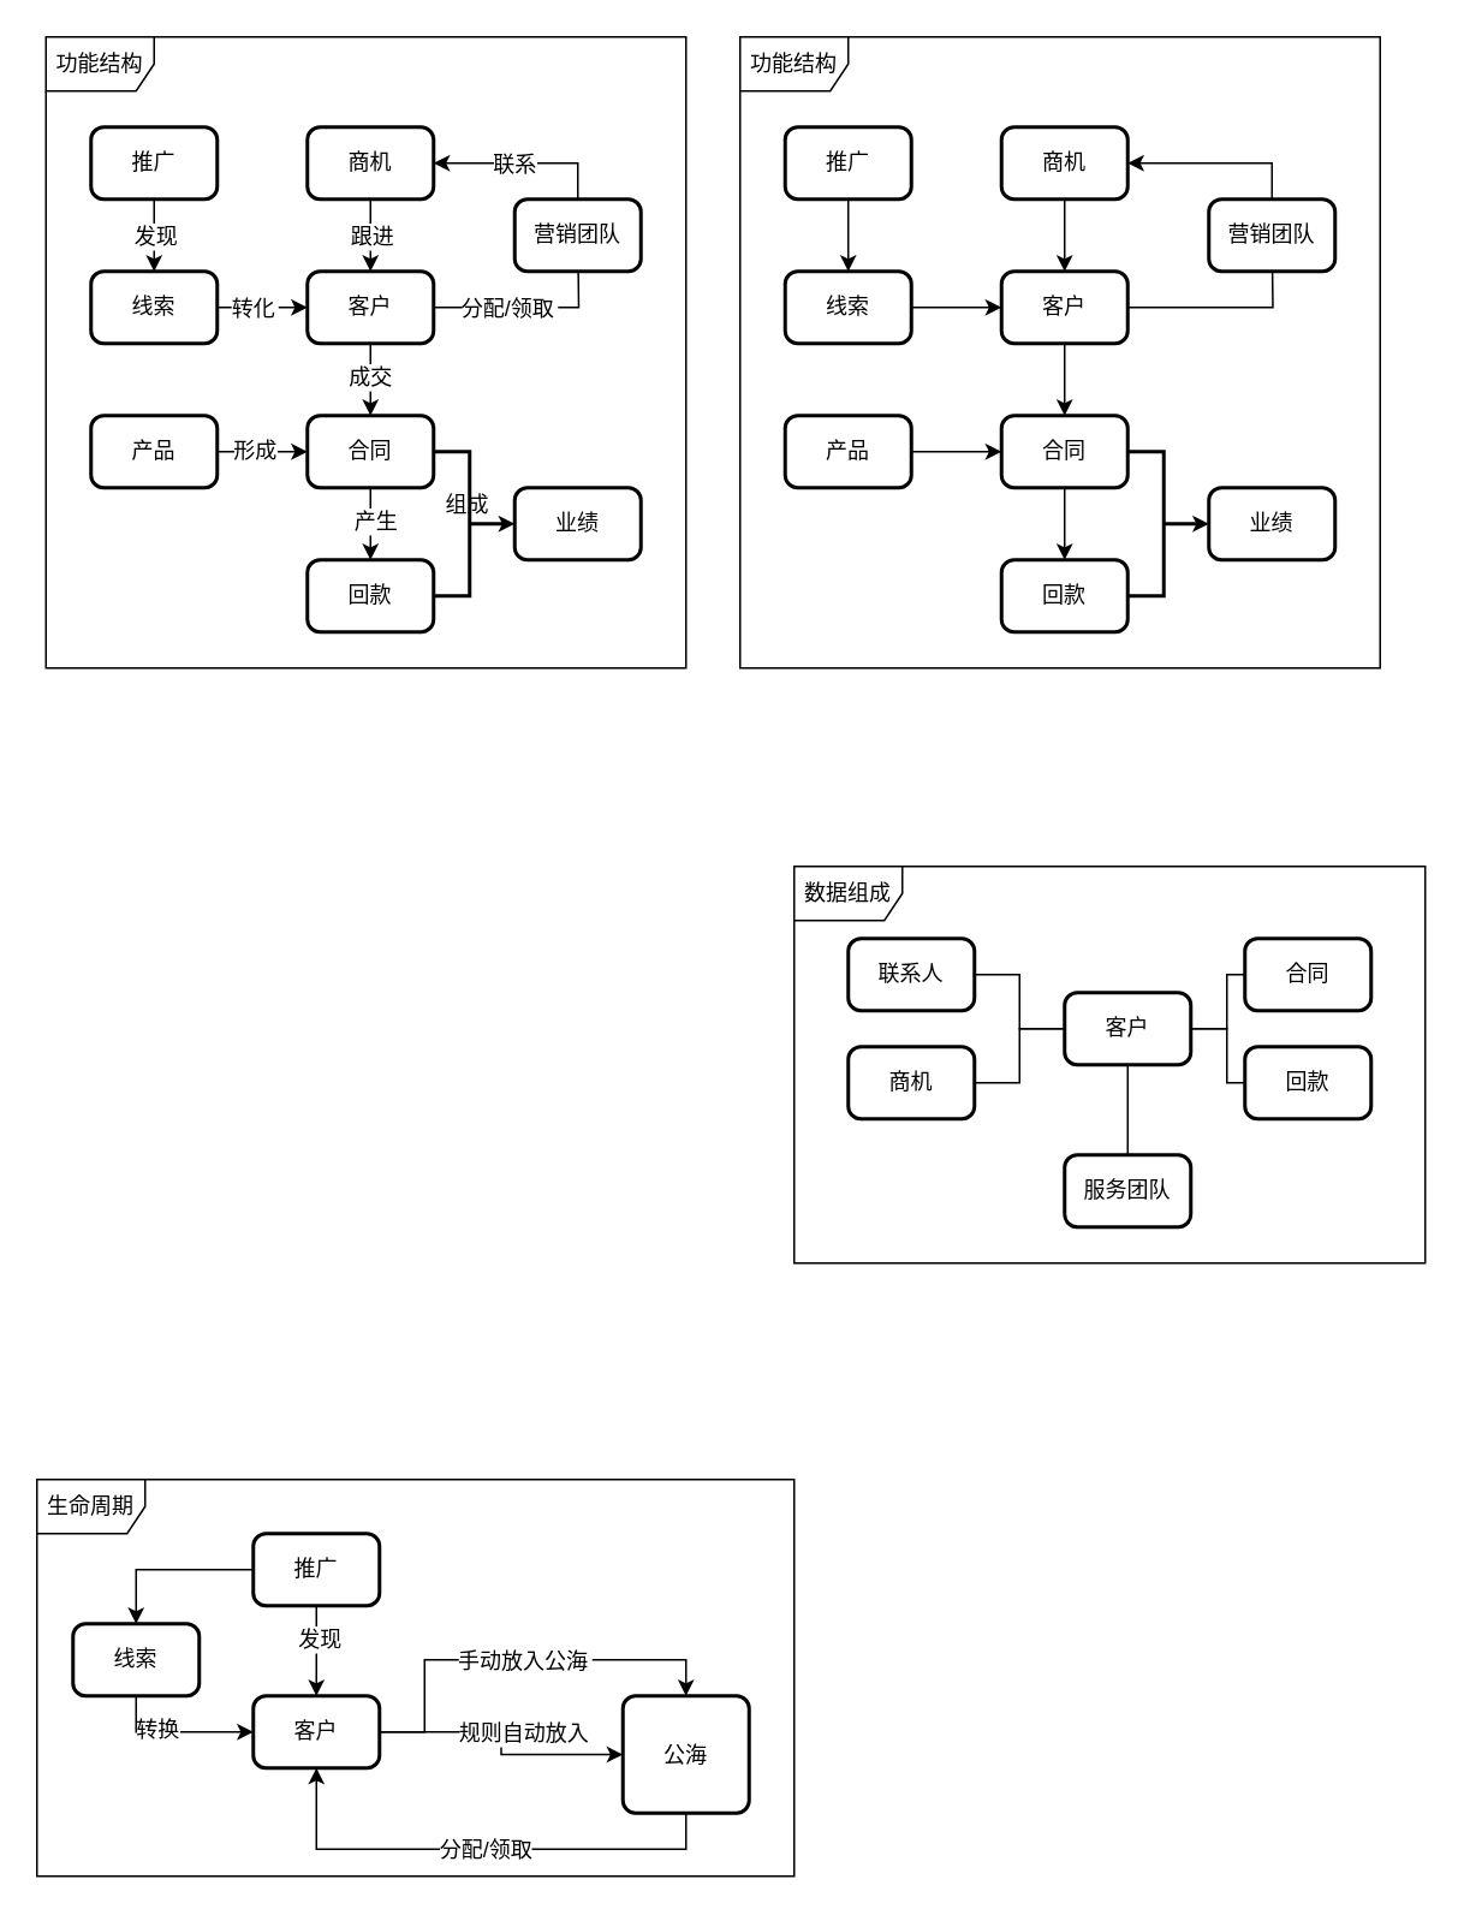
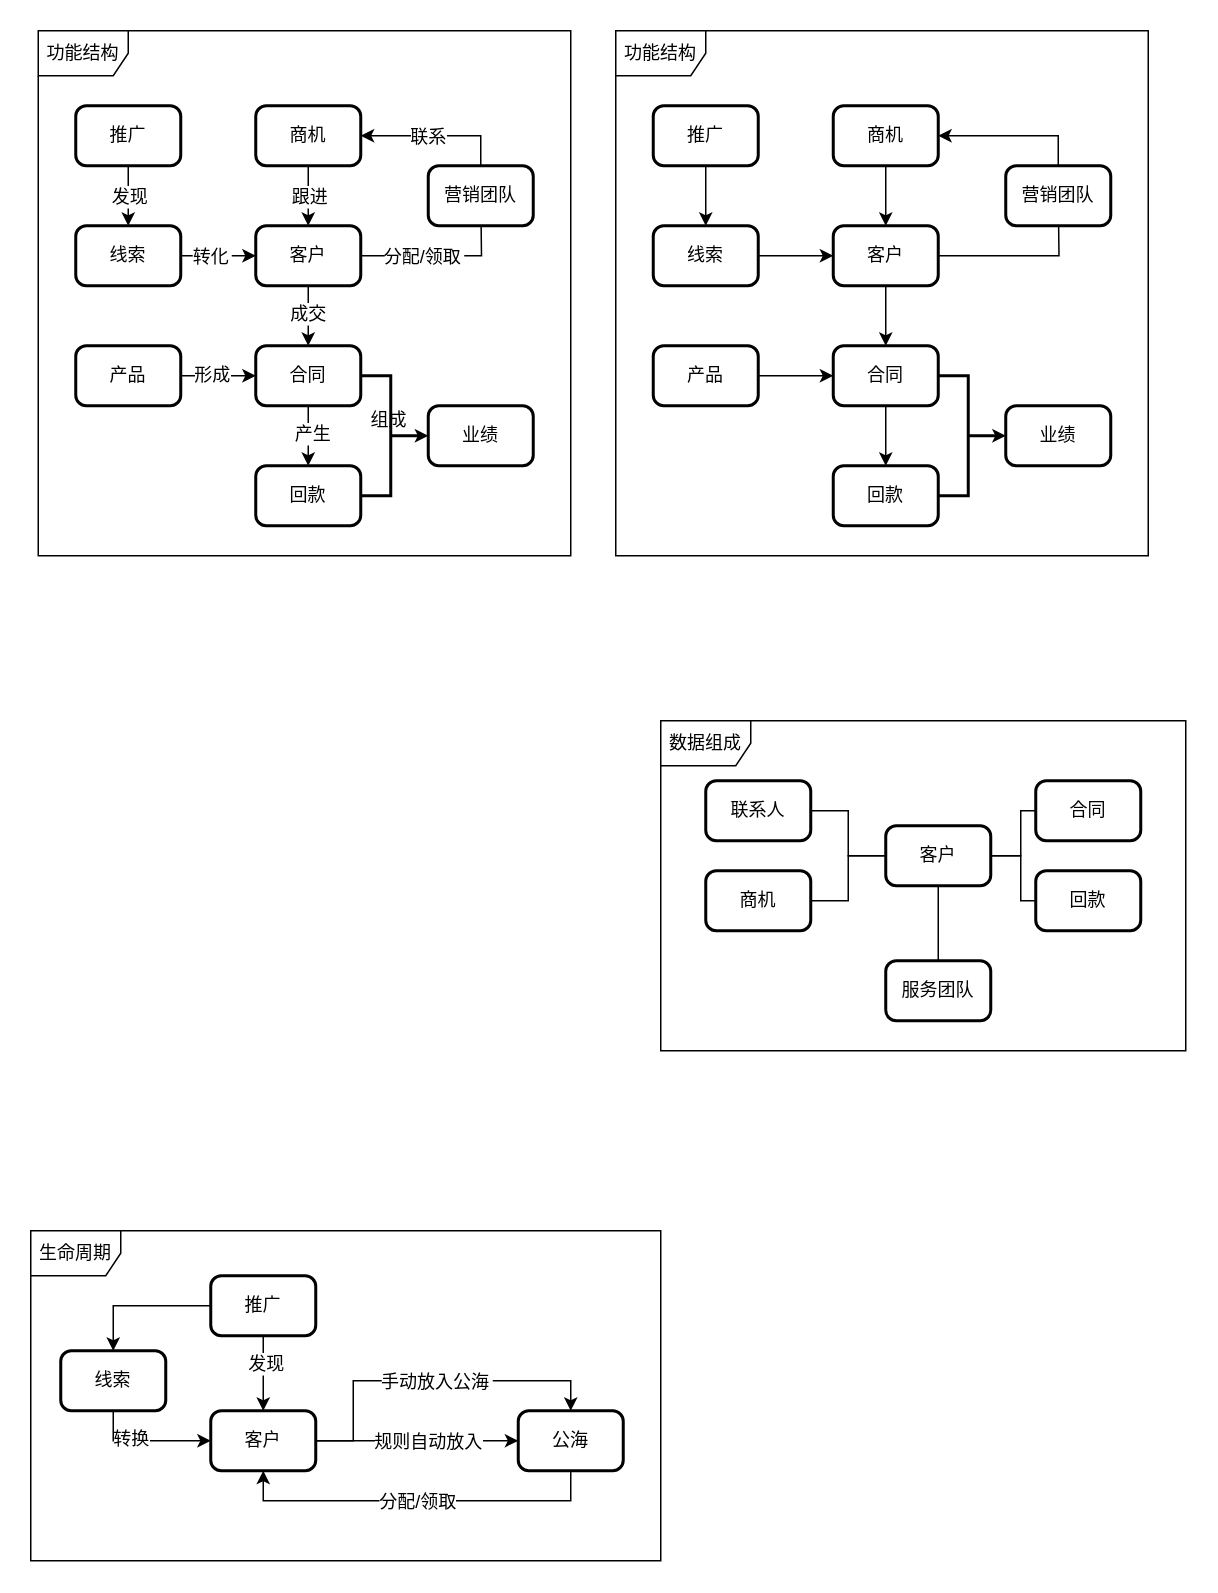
  <mxCell id="0" />
  <mxCell id="1" parent="0" />
  <mxCell id="2" value="生命周期" style="shape=umlFrame;whiteSpace=wrap;html=1;" vertex="1" parent="1"><mxGeometry x="20" y="820" width="420" height="220" as="geometry" /></mxCell>
  <mxCell id="3" value="功能结构" style="shape=umlFrame;whiteSpace=wrap;html=1;" vertex="1" parent="1"><mxGeometry x="25" y="20" width="355" height="350" as="geometry" /></mxCell>
  <mxCell id="4" value="" style="edgeStyle=orthogonalEdgeStyle;rounded=0;orthogonalLoop=1;jettySize=auto;html=1;" edge="1" parent="1" source="8" target="14"><mxGeometry relative="1" as="geometry" /></mxCell>
  <mxCell id="5" value="转化" style="text;resizable=0;points=[];align=center;verticalAlign=middle;labelBackgroundColor=#ffffff;" vertex="1" connectable="0" parent="4"><mxGeometry x="-0.4" y="2" relative="1" as="geometry"><mxPoint x="5" y="2" as="offset" /></mxGeometry></mxCell>
  <mxCell id="6" value="" style="edgeStyle=orthogonalEdgeStyle;rounded=0;orthogonalLoop=1;jettySize=auto;html=1;" edge="1" parent="1" source="9" target="8"><mxGeometry relative="1" as="geometry" /></mxCell>
  <mxCell id="7" value="发现" style="text;html=1;resizable=0;points=[];align=center;verticalAlign=middle;labelBackgroundColor=#ffffff;" vertex="1" connectable="0" parent="6"><mxGeometry relative="1" as="geometry"><mxPoint as="offset" /></mxGeometry></mxCell>
  <mxCell id="8" value="线索" style="rounded=1;whiteSpace=wrap;html=1;absoluteArcSize=1;arcSize=14;strokeWidth=2;" vertex="1" parent="1"><mxGeometry x="50" y="150" width="70" height="40" as="geometry" /></mxCell>
  <mxCell id="9" value="推广" style="rounded=1;whiteSpace=wrap;html=1;absoluteArcSize=1;arcSize=14;strokeWidth=2;" vertex="1" parent="1"><mxGeometry x="50" y="70" width="70" height="40" as="geometry" /></mxCell>
  <mxCell id="10" value="" style="edgeStyle=orthogonalEdgeStyle;rounded=0;orthogonalLoop=1;jettySize=auto;html=1;" edge="1" parent="1" source="28" target="14"><mxGeometry relative="1" as="geometry" /></mxCell>
  <mxCell id="11" value="跟进" style="text;html=1;resizable=0;points=[];align=center;verticalAlign=middle;labelBackgroundColor=#ffffff;" vertex="1" connectable="0" parent="10"><mxGeometry x="-0.4" y="3" relative="1" as="geometry"><mxPoint x="-3" y="8" as="offset" /></mxGeometry></mxCell>
  <mxCell id="12" value="" style="edgeStyle=orthogonalEdgeStyle;rounded=0;orthogonalLoop=1;jettySize=auto;html=1;" edge="1" parent="1" source="14" target="24"><mxGeometry relative="1" as="geometry" /></mxCell>
  <mxCell id="13" value="成交" style="text;html=1;resizable=0;points=[];align=center;verticalAlign=middle;labelBackgroundColor=#ffffff;" vertex="1" connectable="0" parent="12"><mxGeometry x="-0.1" y="-1" relative="1" as="geometry"><mxPoint as="offset" /></mxGeometry></mxCell>
  <mxCell id="14" value="客户" style="rounded=1;whiteSpace=wrap;html=1;absoluteArcSize=1;arcSize=14;strokeWidth=2;" vertex="1" parent="1"><mxGeometry x="170" y="150" width="70" height="40" as="geometry" /></mxCell>
  <mxCell id="15" value="" style="edgeStyle=orthogonalEdgeStyle;rounded=0;orthogonalLoop=1;jettySize=auto;html=1;exitX=1;exitY=0.5;exitDx=0;exitDy=0;entryX=0.5;entryY=1;entryDx=0;entryDy=0;" edge="1" parent="1" source="14"><mxGeometry relative="1" as="geometry"><mxPoint x="320" y="130" as="targetPoint" /></mxGeometry></mxCell>
  <mxCell id="16" value="分配/领取" style="text;resizable=0;points=[];align=center;verticalAlign=middle;labelBackgroundColor=#ffffff;" vertex="1" connectable="0" parent="15"><mxGeometry x="-0.443" y="2" relative="1" as="geometry"><mxPoint x="7" y="2" as="offset" /></mxGeometry></mxCell>
  <mxCell id="17" value="" style="edgeStyle=orthogonalEdgeStyle;rounded=0;orthogonalLoop=1;jettySize=auto;html=1;exitX=0.5;exitY=0;exitDx=0;exitDy=0;entryX=1;entryY=0.5;entryDx=0;entryDy=0;" edge="1" parent="1" source="19" target="28"><mxGeometry relative="1" as="geometry" /></mxCell>
  <mxCell id="18" value="联系" style="text;html=1;resizable=0;points=[];align=center;verticalAlign=middle;labelBackgroundColor=#ffffff;" vertex="1" connectable="0" parent="17"><mxGeometry x="-0.156" relative="1" as="geometry"><mxPoint x="-14" as="offset" /></mxGeometry></mxCell>
  <mxCell id="19" value="营销团队" style="rounded=1;whiteSpace=wrap;html=1;absoluteArcSize=1;arcSize=14;strokeWidth=2;" vertex="1" parent="1"><mxGeometry x="285" y="110" width="70" height="40" as="geometry" /></mxCell>
  <mxCell id="20" value="" style="edgeStyle=orthogonalEdgeStyle;rounded=0;orthogonalLoop=1;jettySize=auto;html=1;" edge="1" parent="1" source="24" target="26"><mxGeometry relative="1" as="geometry" /></mxCell>
  <mxCell id="21" value="产生" style="text;html=1;resizable=0;points=[];align=center;verticalAlign=middle;labelBackgroundColor=#ffffff;" vertex="1" connectable="0" parent="20"><mxGeometry x="-0.1" y="2" relative="1" as="geometry"><mxPoint as="offset" /></mxGeometry></mxCell>
  <mxCell id="22" value="" style="edgeStyle=orthogonalEdgeStyle;rounded=0;orthogonalLoop=1;jettySize=auto;html=1;" edge="1" parent="1" source="25" target="24"><mxGeometry relative="1" as="geometry" /></mxCell>
  <mxCell id="23" value="形成" style="text;html=1;resizable=0;points=[];align=center;verticalAlign=middle;labelBackgroundColor=#ffffff;" vertex="1" connectable="0" parent="22"><mxGeometry x="-0.2" y="1" relative="1" as="geometry"><mxPoint as="offset" /></mxGeometry></mxCell>
  <mxCell id="24" value="合同" style="rounded=1;whiteSpace=wrap;html=1;absoluteArcSize=1;arcSize=14;strokeWidth=2;" vertex="1" parent="1"><mxGeometry x="170" y="230" width="70" height="40" as="geometry" /></mxCell>
  <mxCell id="25" value="产品" style="rounded=1;whiteSpace=wrap;html=1;absoluteArcSize=1;arcSize=14;strokeWidth=2;" vertex="1" parent="1"><mxGeometry x="50" y="230" width="70" height="40" as="geometry" /></mxCell>
  <mxCell id="26" value="回款" style="rounded=1;whiteSpace=wrap;html=1;absoluteArcSize=1;arcSize=14;strokeWidth=2;" vertex="1" parent="1"><mxGeometry x="170" y="310" width="70" height="40" as="geometry" /></mxCell>
  <mxCell id="27" value="业绩" style="rounded=1;whiteSpace=wrap;html=1;absoluteArcSize=1;arcSize=14;strokeWidth=2;" vertex="1" parent="1"><mxGeometry x="285" y="270" width="70" height="40" as="geometry" /></mxCell>
  <mxCell id="28" value="商机" style="rounded=1;whiteSpace=wrap;html=1;absoluteArcSize=1;arcSize=14;strokeWidth=2;" vertex="1" parent="1"><mxGeometry x="170" y="70" width="70" height="40" as="geometry" /></mxCell>
  <mxCell id="29" style="edgeStyle=orthogonalEdgeStyle;rounded=0;orthogonalLoop=1;jettySize=auto;html=1;exitX=0;exitY=0.5;exitDx=0;exitDy=0;exitPerimeter=0;entryX=0;entryY=0.5;entryDx=0;entryDy=0;" edge="1" parent="1" target="27"><mxGeometry relative="1" as="geometry"><mxPoint x="280" y="290" as="sourcePoint" /></mxGeometry></mxCell>
  <mxCell id="30" value="" style="strokeWidth=2;html=1;shape=mxgraph.flowchart.annotation_2;align=left;labelPosition=right;pointerEvents=1;rotation=180;" vertex="1" parent="1"><mxGeometry x="240" y="250" width="40" height="80" as="geometry" /></mxCell>
  <mxCell id="31" value="" style="edgeStyle=orthogonalEdgeStyle;rounded=0;orthogonalLoop=1;jettySize=auto;html=1;endArrow=none;endFill=0;" edge="1" parent="1" source="35" target="39"><mxGeometry relative="1" as="geometry" /></mxCell>
  <mxCell id="32" value="" style="edgeStyle=orthogonalEdgeStyle;rounded=0;orthogonalLoop=1;jettySize=auto;html=1;endArrow=none;endFill=0;" edge="1" parent="1" source="35" target="38"><mxGeometry relative="1" as="geometry" /></mxCell>
  <mxCell id="33" value="" style="edgeStyle=orthogonalEdgeStyle;rounded=0;orthogonalLoop=1;jettySize=auto;html=1;endArrow=none;endFill=0;" edge="1" parent="1" source="35" target="37"><mxGeometry relative="1" as="geometry" /></mxCell>
  <mxCell id="34" value="" style="edgeStyle=orthogonalEdgeStyle;rounded=0;orthogonalLoop=1;jettySize=auto;html=1;endArrow=none;endFill=0;" edge="1" parent="1" source="35" target="36"><mxGeometry relative="1" as="geometry" /></mxCell>
  <mxCell id="35" value="客户" style="rounded=1;whiteSpace=wrap;html=1;absoluteArcSize=1;arcSize=14;strokeWidth=2;" vertex="1" parent="1"><mxGeometry x="590" y="550" width="70" height="40" as="geometry" /></mxCell>
  <mxCell id="36" value="服务团队" style="rounded=1;whiteSpace=wrap;html=1;absoluteArcSize=1;arcSize=14;strokeWidth=2;" vertex="1" parent="1"><mxGeometry x="590" y="640" width="70" height="40" as="geometry" /></mxCell>
  <mxCell id="37" value="回款" style="rounded=1;whiteSpace=wrap;html=1;absoluteArcSize=1;arcSize=14;strokeWidth=2;" vertex="1" parent="1"><mxGeometry x="690" y="580" width="70" height="40" as="geometry" /></mxCell>
  <mxCell id="38" value="合同" style="rounded=1;whiteSpace=wrap;html=1;absoluteArcSize=1;arcSize=14;strokeWidth=2;" vertex="1" parent="1"><mxGeometry x="690" y="520" width="70" height="40" as="geometry" /></mxCell>
  <mxCell id="39" value="联系人" style="rounded=1;whiteSpace=wrap;html=1;absoluteArcSize=1;arcSize=14;strokeWidth=2;" vertex="1" parent="1"><mxGeometry x="470" y="520" width="70" height="40" as="geometry" /></mxCell>
  <mxCell id="40" value="商机" style="rounded=1;whiteSpace=wrap;html=1;absoluteArcSize=1;arcSize=14;strokeWidth=2;" vertex="1" parent="1"><mxGeometry x="470" y="580" width="70" height="40" as="geometry" /></mxCell>
  <mxCell id="41" value="" style="edgeStyle=orthogonalEdgeStyle;rounded=0;orthogonalLoop=1;jettySize=auto;html=1;endArrow=none;endFill=0;" edge="1" parent="1" source="35" target="40"><mxGeometry relative="1" as="geometry"><mxPoint x="600" y="580" as="sourcePoint" /><mxPoint x="533" y="540" as="targetPoint" /></mxGeometry></mxCell>
  <mxCell id="42" value="" style="edgeStyle=orthogonalEdgeStyle;rounded=0;orthogonalLoop=1;jettySize=auto;html=1;endArrow=classic;endFill=1;entryX=0.5;entryY=0;entryDx=0;entryDy=0;" edge="1" parent="1" source="46" target="49"><mxGeometry relative="1" as="geometry"><mxPoint x="350" y="940" as="targetPoint" /><Array as="points"><mxPoint x="235" y="960" /><mxPoint x="235" y="920" /><mxPoint x="380" y="920" /></Array></mxGeometry></mxCell>
  <mxCell id="43" value="手动放入公海" style="text;resizable=0;points=[];align=center;verticalAlign=middle;labelBackgroundColor=#ffffff;labelBorderColor=none;" vertex="1" connectable="0" parent="42"><mxGeometry x="-0.044" y="-1" relative="1" as="geometry"><mxPoint x="9.5" y="-1" as="offset" /></mxGeometry></mxCell>
  <mxCell id="44" style="edgeStyle=orthogonalEdgeStyle;rounded=0;orthogonalLoop=1;jettySize=auto;html=1;entryX=0;entryY=0.5;entryDx=0;entryDy=0;endArrow=classic;endFill=1;" edge="1" parent="1" source="46" target="49"><mxGeometry relative="1" as="geometry" /></mxCell>
  <mxCell id="45" value="规则自动放入" style="text;html=1;resizable=0;points=[];align=center;verticalAlign=middle;labelBackgroundColor=#ffffff;" vertex="1" connectable="0" parent="44"><mxGeometry x="-0.22" y="1" relative="1" as="geometry"><mxPoint x="21" y="1" as="offset" /></mxGeometry></mxCell>
  <mxCell id="46" value="客户" style="rounded=1;whiteSpace=wrap;html=1;absoluteArcSize=1;arcSize=14;strokeWidth=2;" vertex="1" parent="1"><mxGeometry x="140" y="940" width="70" height="40" as="geometry" /></mxCell>
  <mxCell id="47" style="edgeStyle=orthogonalEdgeStyle;rounded=0;orthogonalLoop=1;jettySize=auto;html=1;endArrow=classic;endFill=1;entryX=0.5;entryY=1;entryDx=0;entryDy=0;exitX=0.5;exitY=1;exitDx=0;exitDy=0;" edge="1" parent="1" source="49" target="46"><mxGeometry relative="1" as="geometry"><mxPoint x="360" y="1050" as="targetPoint" /></mxGeometry></mxCell>
  <mxCell id="48" value="分配/领取" style="text;html=1;resizable=0;points=[];align=center;verticalAlign=middle;labelBackgroundColor=#ffffff;" vertex="1" connectable="0" parent="47"><mxGeometry x="-0.257" y="2" relative="1" as="geometry"><mxPoint x="-31.5" y="-2" as="offset" /></mxGeometry></mxCell>
- <mxCell id="49" value="公海" style="rounded=1;whiteSpace=wrap;html=1;absoluteArcSize=1;arcSize=14;strokeWidth=2;" vertex="1" parent="1"><mxGeometry x="345" y="940" width="70" height="65" as="geometry" /></mxCell>
+ <mxCell id="49" value="公海" style="rounded=1;whiteSpace=wrap;html=1;absoluteArcSize=1;arcSize=14;strokeWidth=2;" vertex="1" parent="1"><mxGeometry x="345" y="940" width="70" height="40" as="geometry" /></mxCell>
  <mxCell id="50" value="" style="edgeStyle=orthogonalEdgeStyle;rounded=0;orthogonalLoop=1;jettySize=auto;html=1;" edge="1" parent="1" source="52" target="51"><mxGeometry relative="1" as="geometry" /></mxCell>
  <mxCell id="51" value="线索" style="rounded=1;whiteSpace=wrap;html=1;absoluteArcSize=1;arcSize=14;strokeWidth=2;" vertex="1" parent="1"><mxGeometry x="40" y="900" width="70" height="40" as="geometry" /></mxCell>
  <mxCell id="52" value="推广" style="rounded=1;whiteSpace=wrap;html=1;absoluteArcSize=1;arcSize=14;strokeWidth=2;" vertex="1" parent="1"><mxGeometry x="140" y="850" width="70" height="40" as="geometry" /></mxCell>
  <mxCell id="53" value="" style="edgeStyle=orthogonalEdgeStyle;rounded=0;orthogonalLoop=1;jettySize=auto;html=1;exitX=0.5;exitY=1;exitDx=0;exitDy=0;entryX=0.5;entryY=0;entryDx=0;entryDy=0;" edge="1" parent="1" source="52" target="46"><mxGeometry relative="1" as="geometry"><mxPoint x="150" y="860" as="sourcePoint" /><mxPoint x="100" y="910" as="targetPoint" /></mxGeometry></mxCell>
  <mxCell id="54" value="发现" style="text;html=1;resizable=0;points=[];align=center;verticalAlign=middle;labelBackgroundColor=#ffffff;" vertex="1" connectable="0" parent="53"><mxGeometry x="-0.292" y="1" relative="1" as="geometry"><mxPoint as="offset" /></mxGeometry></mxCell>
  <mxCell id="55" value="" style="edgeStyle=orthogonalEdgeStyle;rounded=0;orthogonalLoop=1;jettySize=auto;html=1;exitX=0.5;exitY=1;exitDx=0;exitDy=0;entryX=0;entryY=0.5;entryDx=0;entryDy=0;" edge="1" parent="1" source="51" target="46"><mxGeometry relative="1" as="geometry"><mxPoint x="150" y="860" as="sourcePoint" /><mxPoint x="100" y="910" as="targetPoint" /></mxGeometry></mxCell>
  <mxCell id="56" value="转换" style="text;html=1;resizable=0;points=[];align=center;verticalAlign=middle;labelBackgroundColor=#ffffff;" vertex="1" connectable="0" parent="55"><mxGeometry x="-0.28" y="2" relative="1" as="geometry"><mxPoint as="offset" /></mxGeometry></mxCell>
  <mxCell id="57" value="数据组成" style="shape=umlFrame;whiteSpace=wrap;html=1;" vertex="1" parent="1"><mxGeometry x="440" y="480" width="350" height="220" as="geometry" /></mxCell>
  <mxCell id="58" value="组成" style="text;html=1;resizable=0;points=[];autosize=1;align=left;verticalAlign=top;spacingTop=-4;" vertex="1" parent="1"><mxGeometry x="245" y="270" width="40" height="20" as="geometry" /></mxCell>
  <mxCell id="59" value="功能结构" style="shape=umlFrame;whiteSpace=wrap;html=1;" vertex="1" parent="1"><mxGeometry x="410" y="20" width="355" height="350" as="geometry" /></mxCell>
  <mxCell id="60" value="" style="edgeStyle=orthogonalEdgeStyle;rounded=0;orthogonalLoop=1;jettySize=auto;html=1;" edge="1" parent="1" source="62" target="66"><mxGeometry relative="1" as="geometry" /></mxCell>
  <mxCell id="61" value="" style="edgeStyle=orthogonalEdgeStyle;rounded=0;orthogonalLoop=1;jettySize=auto;html=1;" edge="1" parent="1" source="63" target="62"><mxGeometry relative="1" as="geometry" /></mxCell>
  <mxCell id="62" value="线索" style="rounded=1;whiteSpace=wrap;html=1;absoluteArcSize=1;arcSize=14;strokeWidth=2;" vertex="1" parent="1"><mxGeometry x="435" y="150" width="70" height="40" as="geometry" /></mxCell>
  <mxCell id="63" value="推广" style="rounded=1;whiteSpace=wrap;html=1;absoluteArcSize=1;arcSize=14;strokeWidth=2;" vertex="1" parent="1"><mxGeometry x="435" y="70" width="70" height="40" as="geometry" /></mxCell>
  <mxCell id="64" value="" style="edgeStyle=orthogonalEdgeStyle;rounded=0;orthogonalLoop=1;jettySize=auto;html=1;" edge="1" parent="1" source="76" target="66"><mxGeometry relative="1" as="geometry" /></mxCell>
  <mxCell id="65" value="" style="edgeStyle=orthogonalEdgeStyle;rounded=0;orthogonalLoop=1;jettySize=auto;html=1;" edge="1" parent="1" source="66" target="72"><mxGeometry relative="1" as="geometry" /></mxCell>
  <mxCell id="66" value="客户" style="rounded=1;whiteSpace=wrap;html=1;absoluteArcSize=1;arcSize=14;strokeWidth=2;" vertex="1" parent="1"><mxGeometry x="555" y="150" width="70" height="40" as="geometry" /></mxCell>
  <mxCell id="67" value="" style="edgeStyle=orthogonalEdgeStyle;rounded=0;orthogonalLoop=1;jettySize=auto;html=1;exitX=1;exitY=0.5;exitDx=0;exitDy=0;entryX=0.5;entryY=1;entryDx=0;entryDy=0;" edge="1" parent="1" source="66"><mxGeometry relative="1" as="geometry"><mxPoint x="705" y="130" as="targetPoint" /></mxGeometry></mxCell>
  <mxCell id="68" value="" style="edgeStyle=orthogonalEdgeStyle;rounded=0;orthogonalLoop=1;jettySize=auto;html=1;exitX=0.5;exitY=0;exitDx=0;exitDy=0;entryX=1;entryY=0.5;entryDx=0;entryDy=0;" edge="1" parent="1" source="69" target="76"><mxGeometry relative="1" as="geometry" /></mxCell>
  <mxCell id="69" value="营销团队" style="rounded=1;whiteSpace=wrap;html=1;absoluteArcSize=1;arcSize=14;strokeWidth=2;" vertex="1" parent="1"><mxGeometry x="670" y="110" width="70" height="40" as="geometry" /></mxCell>
  <mxCell id="70" value="" style="edgeStyle=orthogonalEdgeStyle;rounded=0;orthogonalLoop=1;jettySize=auto;html=1;" edge="1" parent="1" source="72" target="74"><mxGeometry relative="1" as="geometry" /></mxCell>
  <mxCell id="71" value="" style="edgeStyle=orthogonalEdgeStyle;rounded=0;orthogonalLoop=1;jettySize=auto;html=1;" edge="1" parent="1" source="73" target="72"><mxGeometry relative="1" as="geometry" /></mxCell>
  <mxCell id="72" value="合同" style="rounded=1;whiteSpace=wrap;html=1;absoluteArcSize=1;arcSize=14;strokeWidth=2;" vertex="1" parent="1"><mxGeometry x="555" y="230" width="70" height="40" as="geometry" /></mxCell>
  <mxCell id="73" value="产品" style="rounded=1;whiteSpace=wrap;html=1;absoluteArcSize=1;arcSize=14;strokeWidth=2;" vertex="1" parent="1"><mxGeometry x="435" y="230" width="70" height="40" as="geometry" /></mxCell>
  <mxCell id="74" value="回款" style="rounded=1;whiteSpace=wrap;html=1;absoluteArcSize=1;arcSize=14;strokeWidth=2;" vertex="1" parent="1"><mxGeometry x="555" y="310" width="70" height="40" as="geometry" /></mxCell>
  <mxCell id="75" value="业绩" style="rounded=1;whiteSpace=wrap;html=1;absoluteArcSize=1;arcSize=14;strokeWidth=2;" vertex="1" parent="1"><mxGeometry x="670" y="270" width="70" height="40" as="geometry" /></mxCell>
  <mxCell id="76" value="商机" style="rounded=1;whiteSpace=wrap;html=1;absoluteArcSize=1;arcSize=14;strokeWidth=2;" vertex="1" parent="1"><mxGeometry x="555" y="70" width="70" height="40" as="geometry" /></mxCell>
  <mxCell id="77" style="edgeStyle=orthogonalEdgeStyle;rounded=0;orthogonalLoop=1;jettySize=auto;html=1;exitX=0;exitY=0.5;exitDx=0;exitDy=0;exitPerimeter=0;entryX=0;entryY=0.5;entryDx=0;entryDy=0;" edge="1" parent="1" target="75"><mxGeometry relative="1" as="geometry"><mxPoint x="665" y="290" as="sourcePoint" /></mxGeometry></mxCell>
  <mxCell id="78" value="" style="strokeWidth=2;html=1;shape=mxgraph.flowchart.annotation_2;align=left;labelPosition=right;pointerEvents=1;rotation=180;" vertex="1" parent="1"><mxGeometry x="625" y="250" width="40" height="80" as="geometry" /></mxCell>
